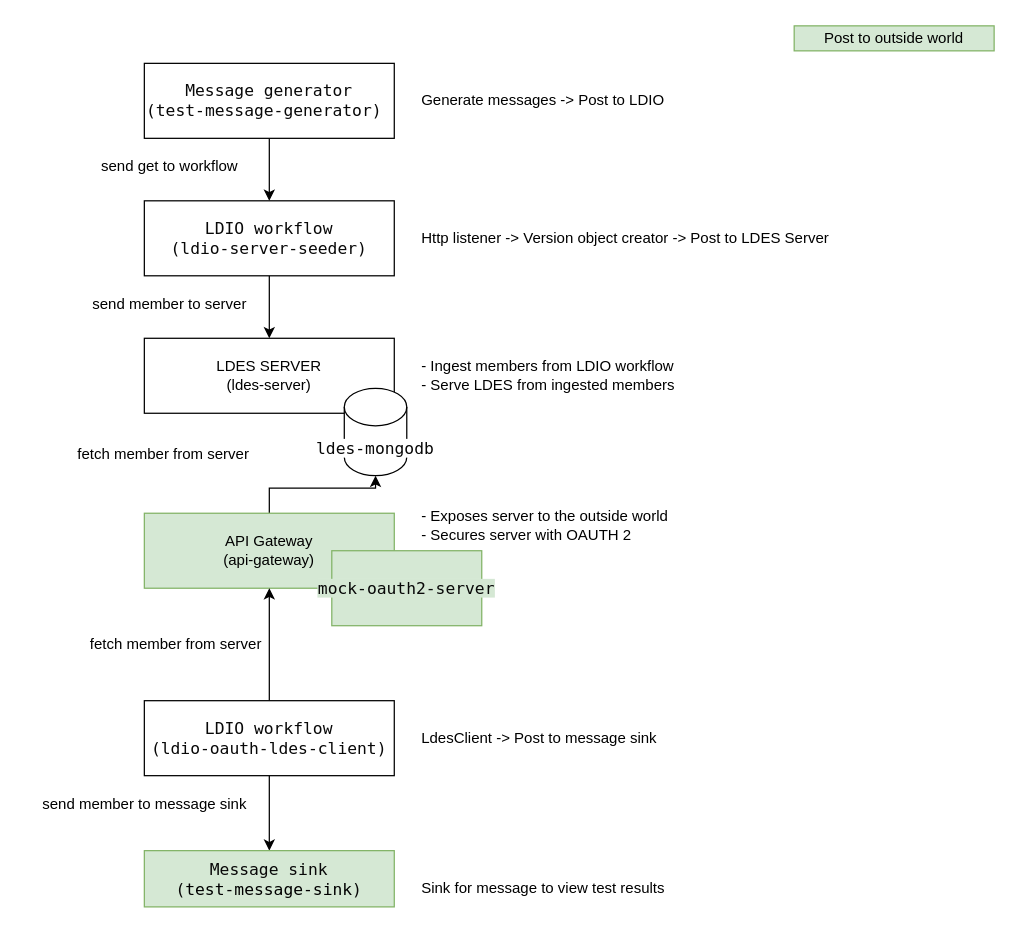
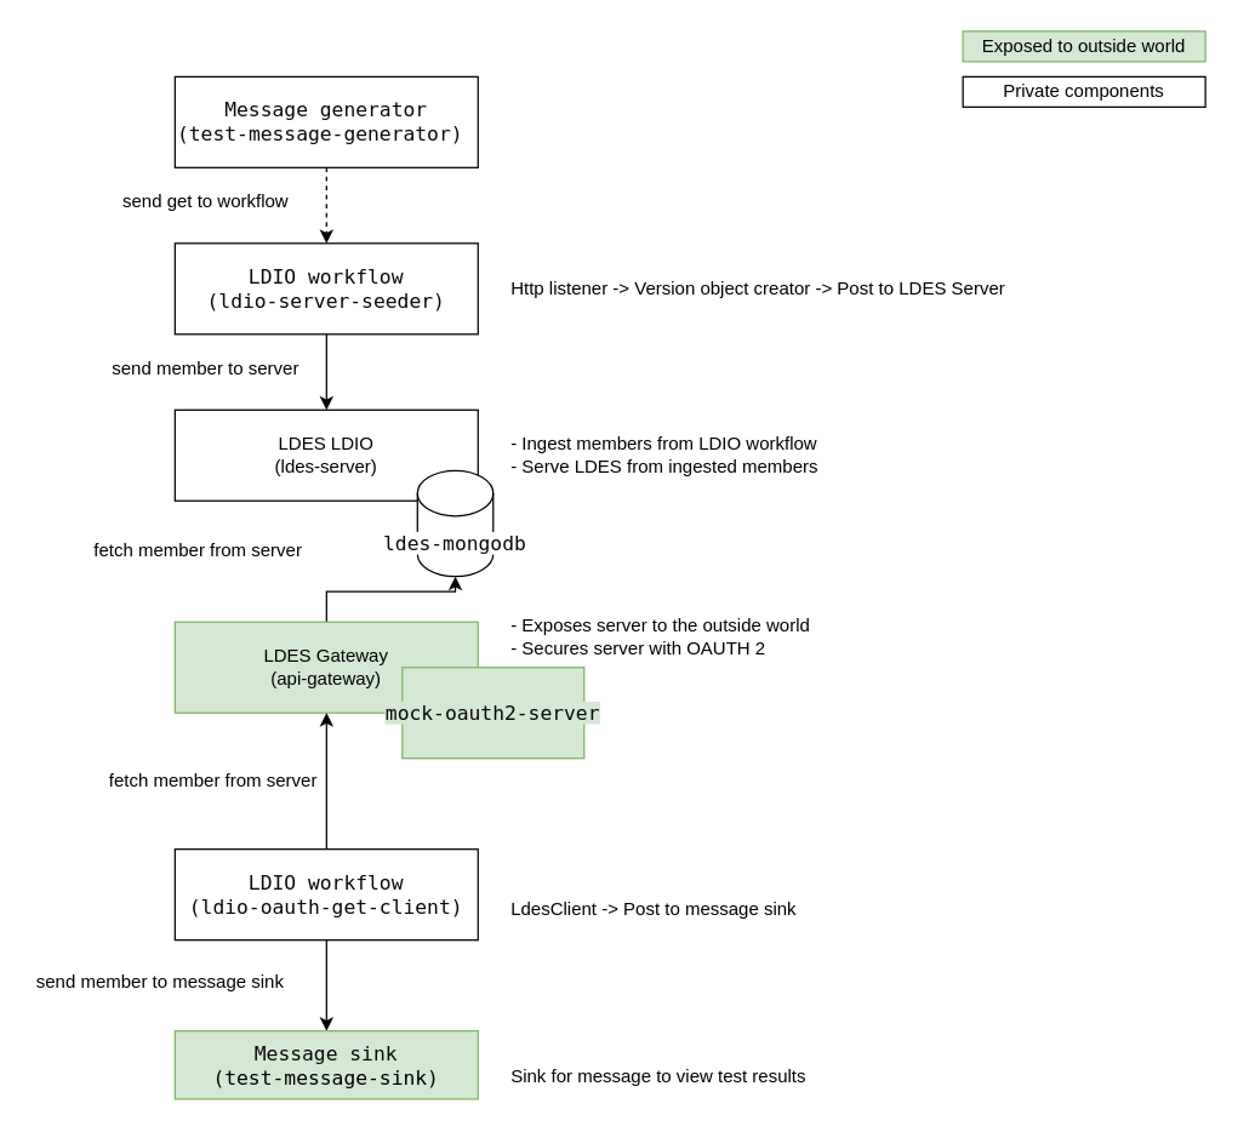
  <mxCell id="0" />
  <mxCell id="1" parent="0" />
- <mxCell id="2" style="edgeStyle=orthogonalEdgeStyle;rounded=0;orthogonalLoop=1;jettySize=auto;html=1;" edge="1" parent="1" source="3" target="5"><mxGeometry relative="1" as="geometry" /></mxCell>
+ <mxCell id="2" style="edgeStyle=orthogonalEdgeStyle;rounded=0;orthogonalLoop=1;jettySize=auto;html=1;dashed=1;" edge="1" parent="1" source="3" target="5"><mxGeometry relative="1" as="geometry" /></mxCell>
  <mxCell id="3" value="&lt;div style=&quot;background-color:#ffffff;color:#080808;font-family:'JetBrains Mono',monospace;font-size:9.8pt;&quot;&gt;&lt;pre&gt;Message generator&lt;br&gt;(test-message-generator) &lt;/pre&gt;&lt;/div&gt;" style="rounded=0;whiteSpace=wrap;html=1;" vertex="1" parent="1"><mxGeometry x="115" y="50" width="200" height="60" as="geometry" /></mxCell>
  <mxCell id="4" style="edgeStyle=orthogonalEdgeStyle;rounded=0;orthogonalLoop=1;jettySize=auto;html=1;entryX=0.5;entryY=0;entryDx=0;entryDy=0;" edge="1" parent="1" source="5" target="8"><mxGeometry relative="1" as="geometry" /></mxCell>
  <mxCell id="5" value="&lt;div style=&quot;background-color:#ffffff;color:#080808;font-family:'JetBrains Mono',monospace;font-size:9.8pt;&quot;&gt;&lt;pre&gt;LDIO workflow&lt;br&gt;(ldio-server-seeder)&lt;/pre&gt;&lt;/div&gt;" style="rounded=0;whiteSpace=wrap;html=1;" vertex="1" parent="1"><mxGeometry x="115" y="160" width="200" height="60" as="geometry" /></mxCell>
  <mxCell id="6" value="&lt;div align=&quot;left&quot;&gt;Http listener -&amp;gt; Version object creator -&amp;gt; Post to LDES Server&lt;/div&gt;" style="text;html=1;align=left;verticalAlign=middle;resizable=0;points=[];autosize=1;strokeColor=none;fillColor=none;" vertex="1" parent="1"><mxGeometry x="335" y="175" width="350" height="30" as="geometry" /></mxCell>
- <mxCell id="7" value="&lt;div align=&quot;left&quot;&gt;Generate messages -&amp;gt; Post to LDIO&lt;/div&gt;" style="text;html=1;align=left;verticalAlign=middle;resizable=0;points=[];autosize=1;strokeColor=none;fillColor=none;" vertex="1" parent="1"><mxGeometry x="335" y="65" width="220" height="30" as="geometry" /></mxCell>
- <mxCell id="8" value="&lt;div&gt;LDES SERVER&lt;/div&gt;&lt;div&gt;(ldes-server)&lt;/div&gt;" style="rounded=0;whiteSpace=wrap;html=1;" vertex="1" parent="1"><mxGeometry x="115" y="270" width="200" height="60" as="geometry" /></mxCell>
+ <mxCell id="8" value="&lt;div&gt;LDES LDIO&lt;/div&gt;&lt;div&gt;(ldes-server)&lt;/div&gt;" style="rounded=0;whiteSpace=wrap;html=1;" vertex="1" parent="1"><mxGeometry x="115" y="270" width="200" height="60" as="geometry" /></mxCell>
  <mxCell id="9" value="&lt;div align=&quot;left&quot;&gt;- Ingest members from LDIO workflow&lt;/div&gt;&lt;div align=&quot;left&quot;&gt;- Serve LDES from ingested members&lt;br&gt;&lt;/div&gt;" style="text;html=1;align=left;verticalAlign=middle;resizable=0;points=[];autosize=1;strokeColor=none;fillColor=none;" vertex="1" parent="1"><mxGeometry x="335" y="280" width="230" height="40" as="geometry" /></mxCell>
  <mxCell id="10" value="&lt;div style=&quot;background-color:#ffffff;color:#080808;font-family:'JetBrains Mono',monospace;font-size:9.8pt;&quot;&gt;&lt;pre&gt;ldes-mongodb&lt;/pre&gt;&lt;/div&gt;" style="shape=cylinder3;whiteSpace=wrap;html=1;boundedLbl=1;backgroundOutline=1;size=15;" vertex="1" parent="1"><mxGeometry x="275" y="310" width="50" height="70" as="geometry" /></mxCell>
  <mxCell id="11" style="edgeStyle=orthogonalEdgeStyle;rounded=0;orthogonalLoop=1;jettySize=auto;html=1;" edge="1" parent="1" source="12" target="10"><mxGeometry relative="1" as="geometry" /></mxCell>
- <mxCell id="12" value="&lt;div&gt;API Gateway&lt;/div&gt;&lt;div&gt;(api-gateway)&lt;/div&gt;" style="rounded=0;whiteSpace=wrap;html=1;fillColor=#d5e8d4;strokeColor=#82b366;" vertex="1" parent="1"><mxGeometry x="115" y="410" width="200" height="60" as="geometry" /></mxCell>
+ <mxCell id="12" value="&lt;div&gt;LDES Gateway&lt;/div&gt;&lt;div&gt;(api-gateway)&lt;/div&gt;" style="rounded=0;whiteSpace=wrap;html=1;fillColor=#d5e8d4;strokeColor=#82b366;" vertex="1" parent="1"><mxGeometry x="115" y="410" width="200" height="60" as="geometry" /></mxCell>
  <mxCell id="13" value="&lt;div style=&quot;color: rgb(8, 8, 8); font-family: &amp;quot;JetBrains Mono&amp;quot;, monospace; font-size: 9.8pt;&quot;&gt;&lt;pre&gt;&lt;span style=&quot;background-color: rgb(213, 232, 212);&quot;&gt;mock-oauth2-server&lt;/span&gt;&lt;/pre&gt;&lt;/div&gt;" style="rounded=0;whiteSpace=wrap;html=1;fillColor=#d5e8d4;strokeColor=#82b366;" vertex="1" parent="1"><mxGeometry x="265" y="440" width="120" height="60" as="geometry" /></mxCell>
  <mxCell id="14" value="&lt;div align=&quot;left&quot;&gt;- Exposes server to the outside world&lt;/div&gt;&lt;div align=&quot;left&quot;&gt;- Secures server with OAUTH 2&lt;br&gt;&lt;/div&gt;" style="text;html=1;align=left;verticalAlign=middle;resizable=0;points=[];autosize=1;strokeColor=none;fillColor=none;" vertex="1" parent="1"><mxGeometry x="335" y="400" width="220" height="40" as="geometry" /></mxCell>
  <mxCell id="15" value="send get to workflow" style="text;html=1;align=center;verticalAlign=middle;resizable=0;points=[];autosize=1;strokeColor=none;fillColor=none;" vertex="1" parent="1"><mxGeometry x="55" y="118" width="160" height="30" as="geometry" /></mxCell>
  <mxCell id="16" value="&lt;div&gt;send member to server&lt;/div&gt;" style="text;html=1;align=center;verticalAlign=middle;resizable=0;points=[];autosize=1;strokeColor=none;fillColor=none;" vertex="1" parent="1"><mxGeometry x="60" y="228" width="150" height="30" as="geometry" /></mxCell>
  <mxCell id="17" value="fetch member from server" style="text;html=1;align=center;verticalAlign=middle;resizable=0;points=[];autosize=1;strokeColor=none;fillColor=none;" vertex="1" parent="1"><mxGeometry x="50" y="348" width="160" height="30" as="geometry" /></mxCell>
  <mxCell id="18" style="edgeStyle=orthogonalEdgeStyle;rounded=0;orthogonalLoop=1;jettySize=auto;html=1;entryX=0.5;entryY=1;entryDx=0;entryDy=0;" edge="1" parent="1" source="20" target="12"><mxGeometry relative="1" as="geometry" /></mxCell>
  <mxCell id="19" style="edgeStyle=orthogonalEdgeStyle;rounded=0;orthogonalLoop=1;jettySize=auto;html=1;" edge="1" parent="1" source="20" target="23"><mxGeometry relative="1" as="geometry" /></mxCell>
- <mxCell id="20" value="&lt;div style=&quot;font-family: &amp;quot;JetBrains Mono&amp;quot;, monospace; font-size: 9.8pt;&quot;&gt;&lt;pre&gt;&lt;font color=&quot;#080808&quot;&gt;LDIO workflow&lt;br&gt;(ldio-oauth-ldes-client)&lt;/font&gt;&lt;/pre&gt;&lt;/div&gt;" style="rounded=0;whiteSpace=wrap;html=1;" vertex="1" parent="1"><mxGeometry x="115" y="560" width="200" height="60" as="geometry" /></mxCell>
- <mxCell id="21" value="&lt;div align=&quot;left&quot;&gt;LdesClient -&amp;gt; Post to message sink&lt;/div&gt;" style="text;html=1;align=left;verticalAlign=middle;resizable=0;points=[];autosize=1;strokeColor=none;fillColor=none;" vertex="1" parent="1"><mxGeometry x="335" y="575" width="210" height="30" as="geometry" /></mxCell>
+ <mxCell id="20" value="&lt;div style=&quot;font-family: &amp;quot;JetBrains Mono&amp;quot;, monospace; font-size: 9.8pt;&quot;&gt;&lt;pre&gt;&lt;font color=&quot;#080808&quot;&gt;LDIO workflow&lt;br&gt;(ldio-oauth-get-client)&lt;/font&gt;&lt;/pre&gt;&lt;/div&gt;" style="rounded=0;whiteSpace=wrap;html=1;" vertex="1" parent="1"><mxGeometry x="115" y="560" width="200" height="60" as="geometry" /></mxCell>
+ <mxCell id="21" value="&lt;div align=&quot;left&quot;&gt;LdesClient -&amp;gt; Post to message sink&lt;/div&gt;" style="text;html=1;align=left;verticalAlign=middle;resizable=0;points=[];autosize=1;strokeColor=none;fillColor=none;" vertex="1" parent="1"><mxGeometry x="335" y="585" width="210" height="30" as="geometry" /></mxCell>
  <mxCell id="22" value="fetch member from server" style="text;html=1;align=center;verticalAlign=middle;resizable=0;points=[];autosize=1;strokeColor=none;fillColor=none;" vertex="1" parent="1"><mxGeometry x="60" y="500" width="160" height="30" as="geometry" /></mxCell>
  <mxCell id="23" value="&lt;div style=&quot;font-family: &amp;quot;JetBrains Mono&amp;quot;, monospace; font-size: 9.8pt;&quot;&gt;&lt;pre&gt;&lt;font color=&quot;#080808&quot;&gt;Message sink&lt;br&gt;(&lt;/font&gt;test-message-sink&lt;font color=&quot;#080808&quot;&gt;)&lt;/font&gt;&lt;/pre&gt;&lt;/div&gt;" style="rounded=0;whiteSpace=wrap;html=1;fillColor=#d5e8d4;strokeColor=#82b366;" vertex="1" parent="1"><mxGeometry x="115" y="680" width="200" height="45" as="geometry" /></mxCell>
- <mxCell id="24" value="send member to message sink" style="text;html=1;align=center;verticalAlign=middle;resizable=0;points=[];autosize=1;strokeColor=none;fillColor=none;" vertex="1" parent="1"><mxGeometry x="20" y="628" width="190" height="30" as="geometry" /></mxCell>
+ <mxCell id="24" value="send member to message sink" style="text;html=1;align=center;verticalAlign=middle;resizable=0;points=[];autosize=1;strokeColor=none;fillColor=none;" vertex="1" parent="1"><mxGeometry x="10" y="633" width="190" height="30" as="geometry" /></mxCell>
  <mxCell id="25" value="&lt;div align=&quot;left&quot;&gt;Sink for message to view test results&lt;/div&gt;" style="text;html=1;align=left;verticalAlign=middle;resizable=0;points=[];autosize=1;strokeColor=none;fillColor=none;" vertex="1" parent="1"><mxGeometry x="335" y="695" width="220" height="30" as="geometry" /></mxCell>
- <mxCell id="26" value="Post to outside world" style="rounded=0;whiteSpace=wrap;html=1;fillColor=#d5e8d4;strokeColor=#82b366;" vertex="1" parent="1"><mxGeometry x="635" y="20" width="160" height="20" as="geometry" /></mxCell>
+ <mxCell id="26" value="Exposed to outside world" style="rounded=0;whiteSpace=wrap;html=1;fillColor=#d5e8d4;strokeColor=#82b366;" vertex="1" parent="1"><mxGeometry x="635" y="20" width="160" height="20" as="geometry" /></mxCell>
+ <mxCell id="27" value="Private components" style="whiteSpace=wrap;html=1;" vertex="1" parent="1"><mxGeometry x="635" y="50" width="160" height="20" as="geometry" /></mxCell>
